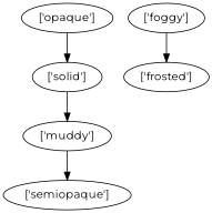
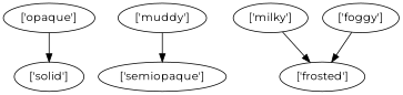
  strict digraph {
    fontname=Montserrat
    node [fontname=Montserrat]
    edge [fontname=Montserrat]
    "['solid']"
    "['muddy']"
    "['semiopaque']"
+   "['milky']"
    "['frosted']"
    "['foggy']"
    "['opaque']"
-   "['solid']" -> "['muddy']"
    "['muddy']" -> "['semiopaque']"
+   "['milky']" -> "['frosted']"
    "['foggy']" -> "['frosted']"
    "['opaque']" -> "['solid']"
  }
